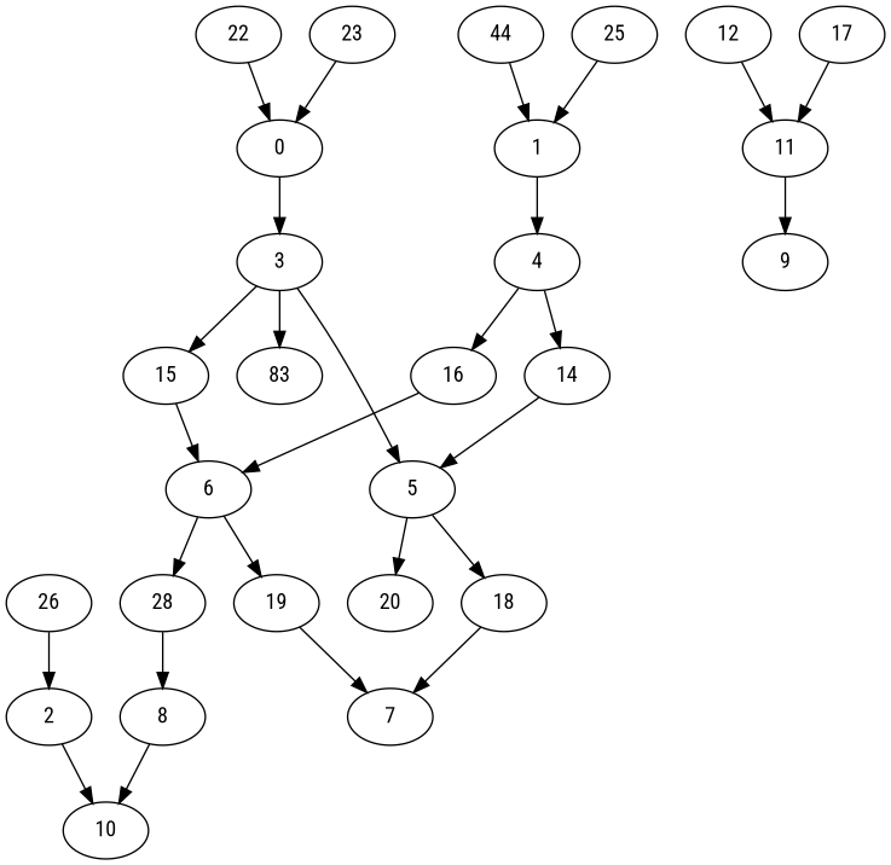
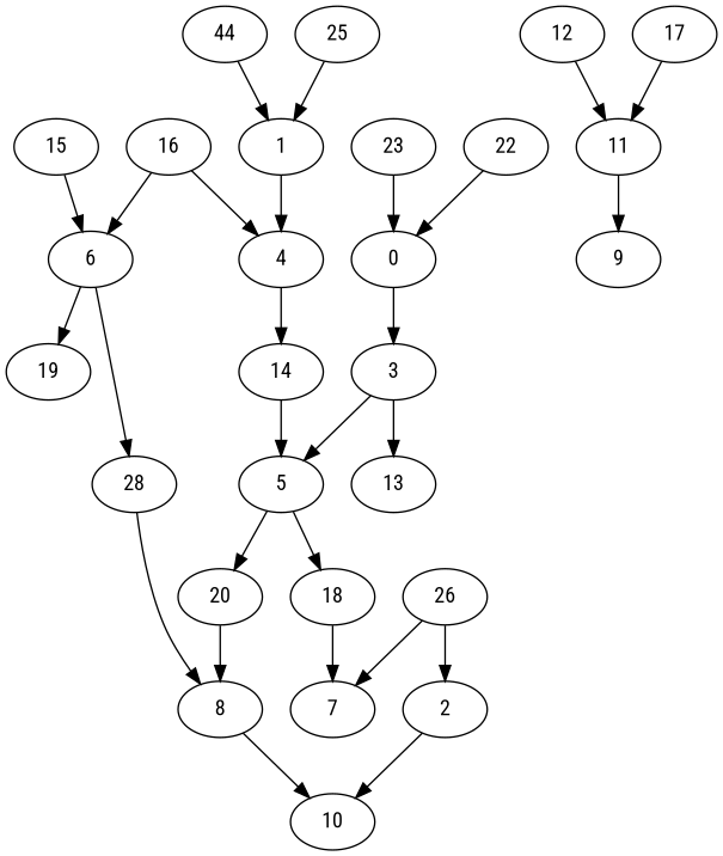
  digraph {
    fontname="Roboto Condensed"
    node [fontname="Roboto Condensed"]
    edge [fontname="Roboto Condensed"]
    0
    3
-   13 [label=83]
+   13
    15
    5
    1
    4
    14
    16
    2
    10
    6
    18
    20
    7
    8
    19
    n18 [label=28]
    11
    9
    12
    17
    22
    23
    n25 [label=44]
    25
    26
    0 -> 3
    3 -> 13
-   3 -> 15
    3 -> 5
    15 -> 6
    5 -> 18
    5 -> 20
    1 -> 4
    4 -> 14
-   4 -> 16
+   16 -> 4
    14 -> 5
    16 -> 6
    2 -> 10
    6 -> 19
    6 -> n18
    18 -> 7
+   20 -> 8
    8 -> 10
-   19 -> 7
+   26 -> 7
    n18 -> 8
    11 -> 9
    12 -> 11
    17 -> 11
    22 -> 0
    23 -> 0
    n25 -> 1
    25 -> 1
    26 -> 2
  }
